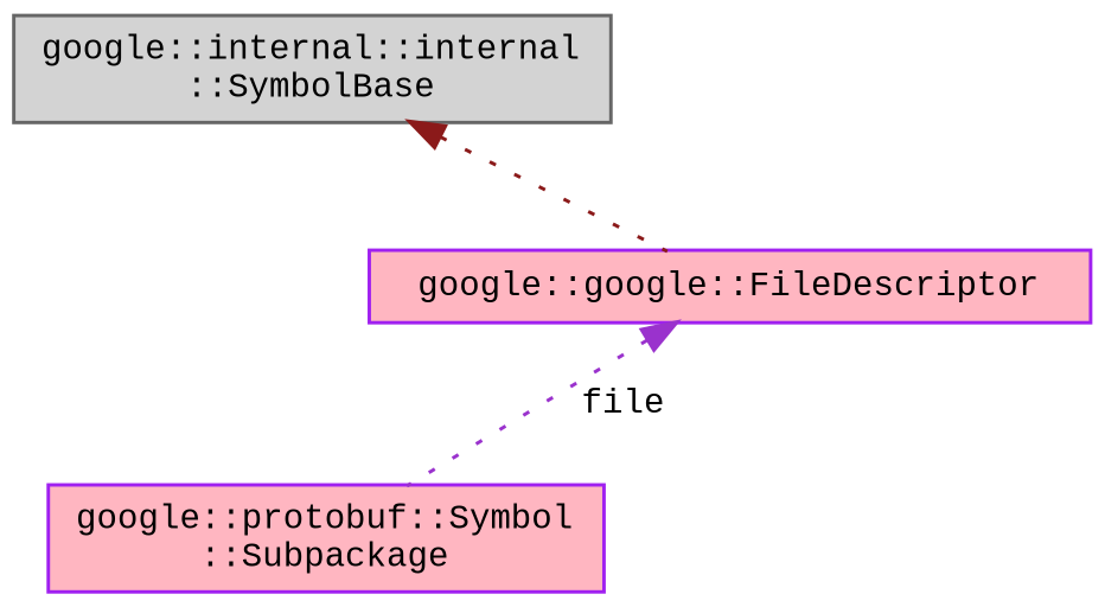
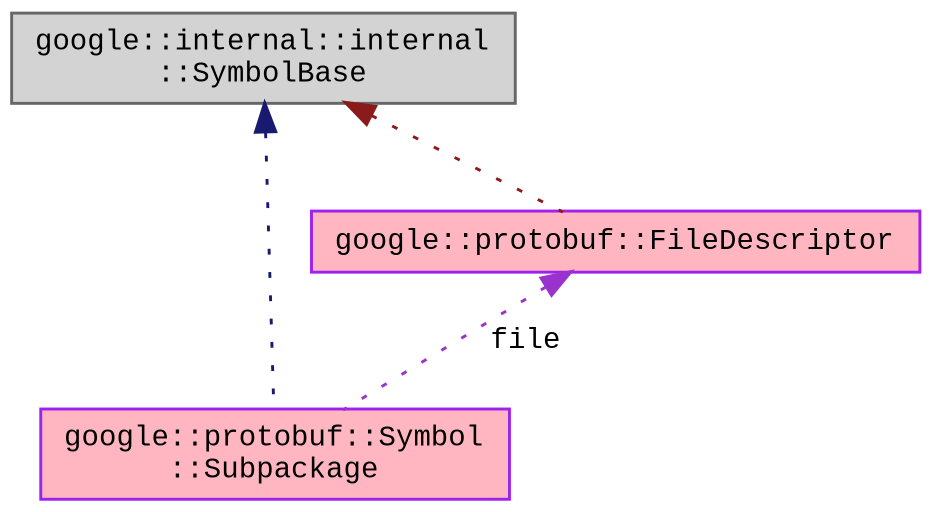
  digraph {
    fontname="Liberation Mono"
    node [color=purple fillcolor=lightpink fontname="Liberation Mono" fontsize=10 shape=record style=filled]
    edge [dir=back fontname="Liberation Mono" fontsize=10 labelfontname=Helvetica labelfontsize=10 style=dotted]
    n1 [fontcolor=black height=0.2 label="google::protobuf::Symbol\l::Subpackage" width=0.4]
    n2 [color=gray40 fillcolor=lightgrey height=0.2 label="google::internal::internal\l::SymbolBase" width=0.4]
-   n3 [height=0.2 label="google::google::FileDescriptor" width=0.4]
+   n3 [height=0.2 label="google::protobuf::FileDescriptor" width=0.4]
+   n2 -> n1 [color=midnightblue]
    n2 -> n3 [color=firebrick4]
    n3 -> n1 [color=darkorchid3 label=" file"]
  }
